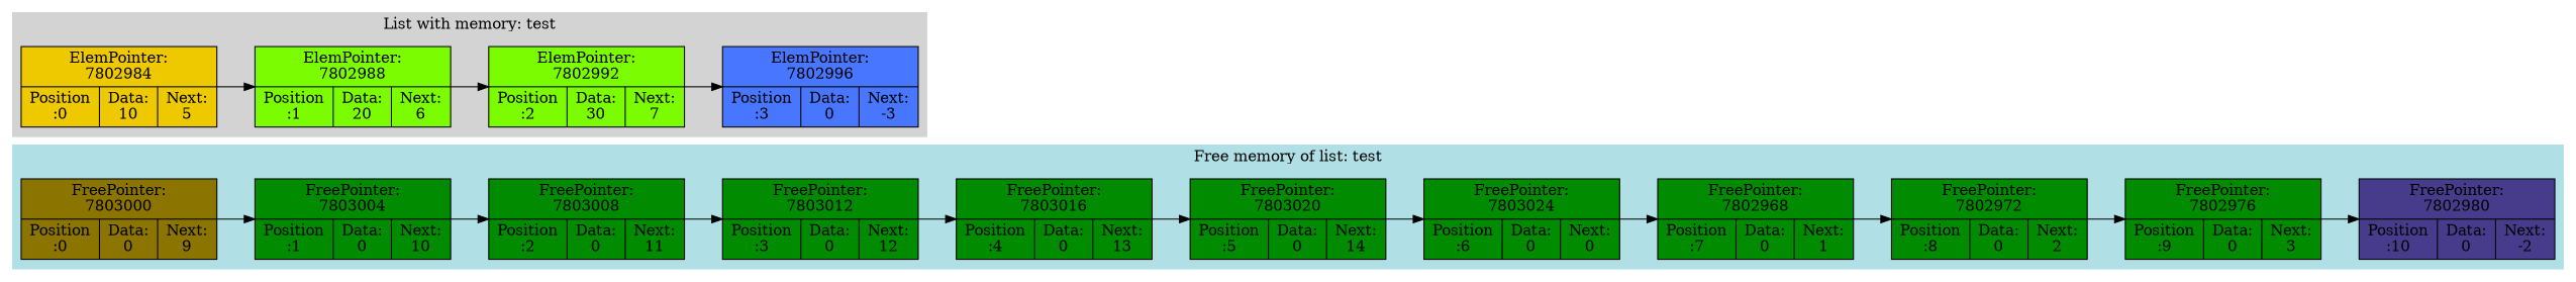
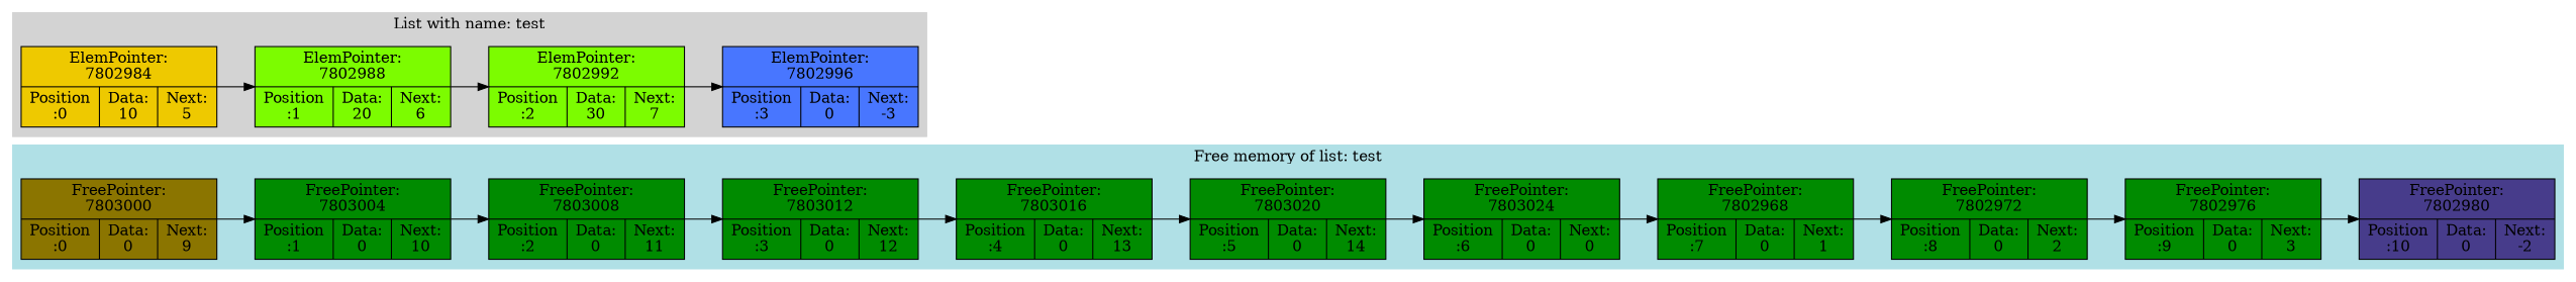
  digraph {
    rankdir=LR
    node [fillcolor=green4 shape=record style=filled]
    n1 [fillcolor=gold4 label="FreePointer:\n7803000 | {Position\n:0 | Data:\n0 | Next:\n9}"]
    n2 [label="FreePointer:\n7803004 | {Position\n:1 | Data:\n0 | Next:\n10}"]
    n3 [label="FreePointer:\n7803008 | {Position\n:2 | Data:\n0 | Next:\n11}"]
    n4 [label="FreePointer:\n7803012 | {Position\n:3 | Data:\n0 | Next:\n12}"]
    n5 [label="FreePointer:\n7803016 | {Position\n:4 | Data:\n0 | Next:\n13}"]
    n6 [label="FreePointer:\n7803020 | {Position\n:5 | Data:\n0 | Next:\n14}"]
    n7 [label="FreePointer:\n7803024 | {Position\n:6 | Data:\n0 | Next:\n0}"]
    n8 [label="FreePointer:\n7802968 | {Position\n:7 | Data:\n0 | Next:\n1}"]
    n9 [label="FreePointer:\n7802972 | {Position\n:8 | Data:\n0 | Next:\n2}"]
    n10 [label="FreePointer:\n7802976 | {Position\n:9 | Data:\n0 | Next:\n3}"]
    n11 [fillcolor=slateblue4 label="FreePointer:\n7802980 | {Position\n:10 | Data:\n0 | Next:\n-2}"]
    n12 [fillcolor=gold2 label="ElemPointer:\n7802984 | {Position\n:0 | Data:\n10 | Next:\n5}"]
    n13 [fillcolor=lawngreen label="ElemPointer:\n7802988 | {Position\n:1 | Data:\n20 | Next:\n6}"]
    n14 [fillcolor=lawngreen label="ElemPointer:\n7802992 | {Position\n:2 | Data:\n30 | Next:\n7}"]
    n15 [fillcolor=royalblue1 label="ElemPointer:\n7802996 | {Position\n:3 | Data:\n0 | Next:\n-3}"]
    subgraph cluster_1 {
      color=powderblue
      label="Free memory of list: test"
      style=filled
      n1
      n2
      n3
      n4
      n5
      n6
      n7
      n8
      n9
      n10
      n11
    }
    subgraph cluster_2 {
      color=lightgrey
-     label="List with memory: test"
+     label="List with name: test"
      style=filled
      n12
      n13
      n14
      n15
    }
    n1 -> n2
    n2 -> n3
    n3 -> n4
    n4 -> n5
    n5 -> n6
    n6 -> n7
    n7 -> n8
    n8 -> n9
    n9 -> n10
    n10 -> n11
    n12 -> n13
    n13 -> n14
    n14 -> n15
  }
